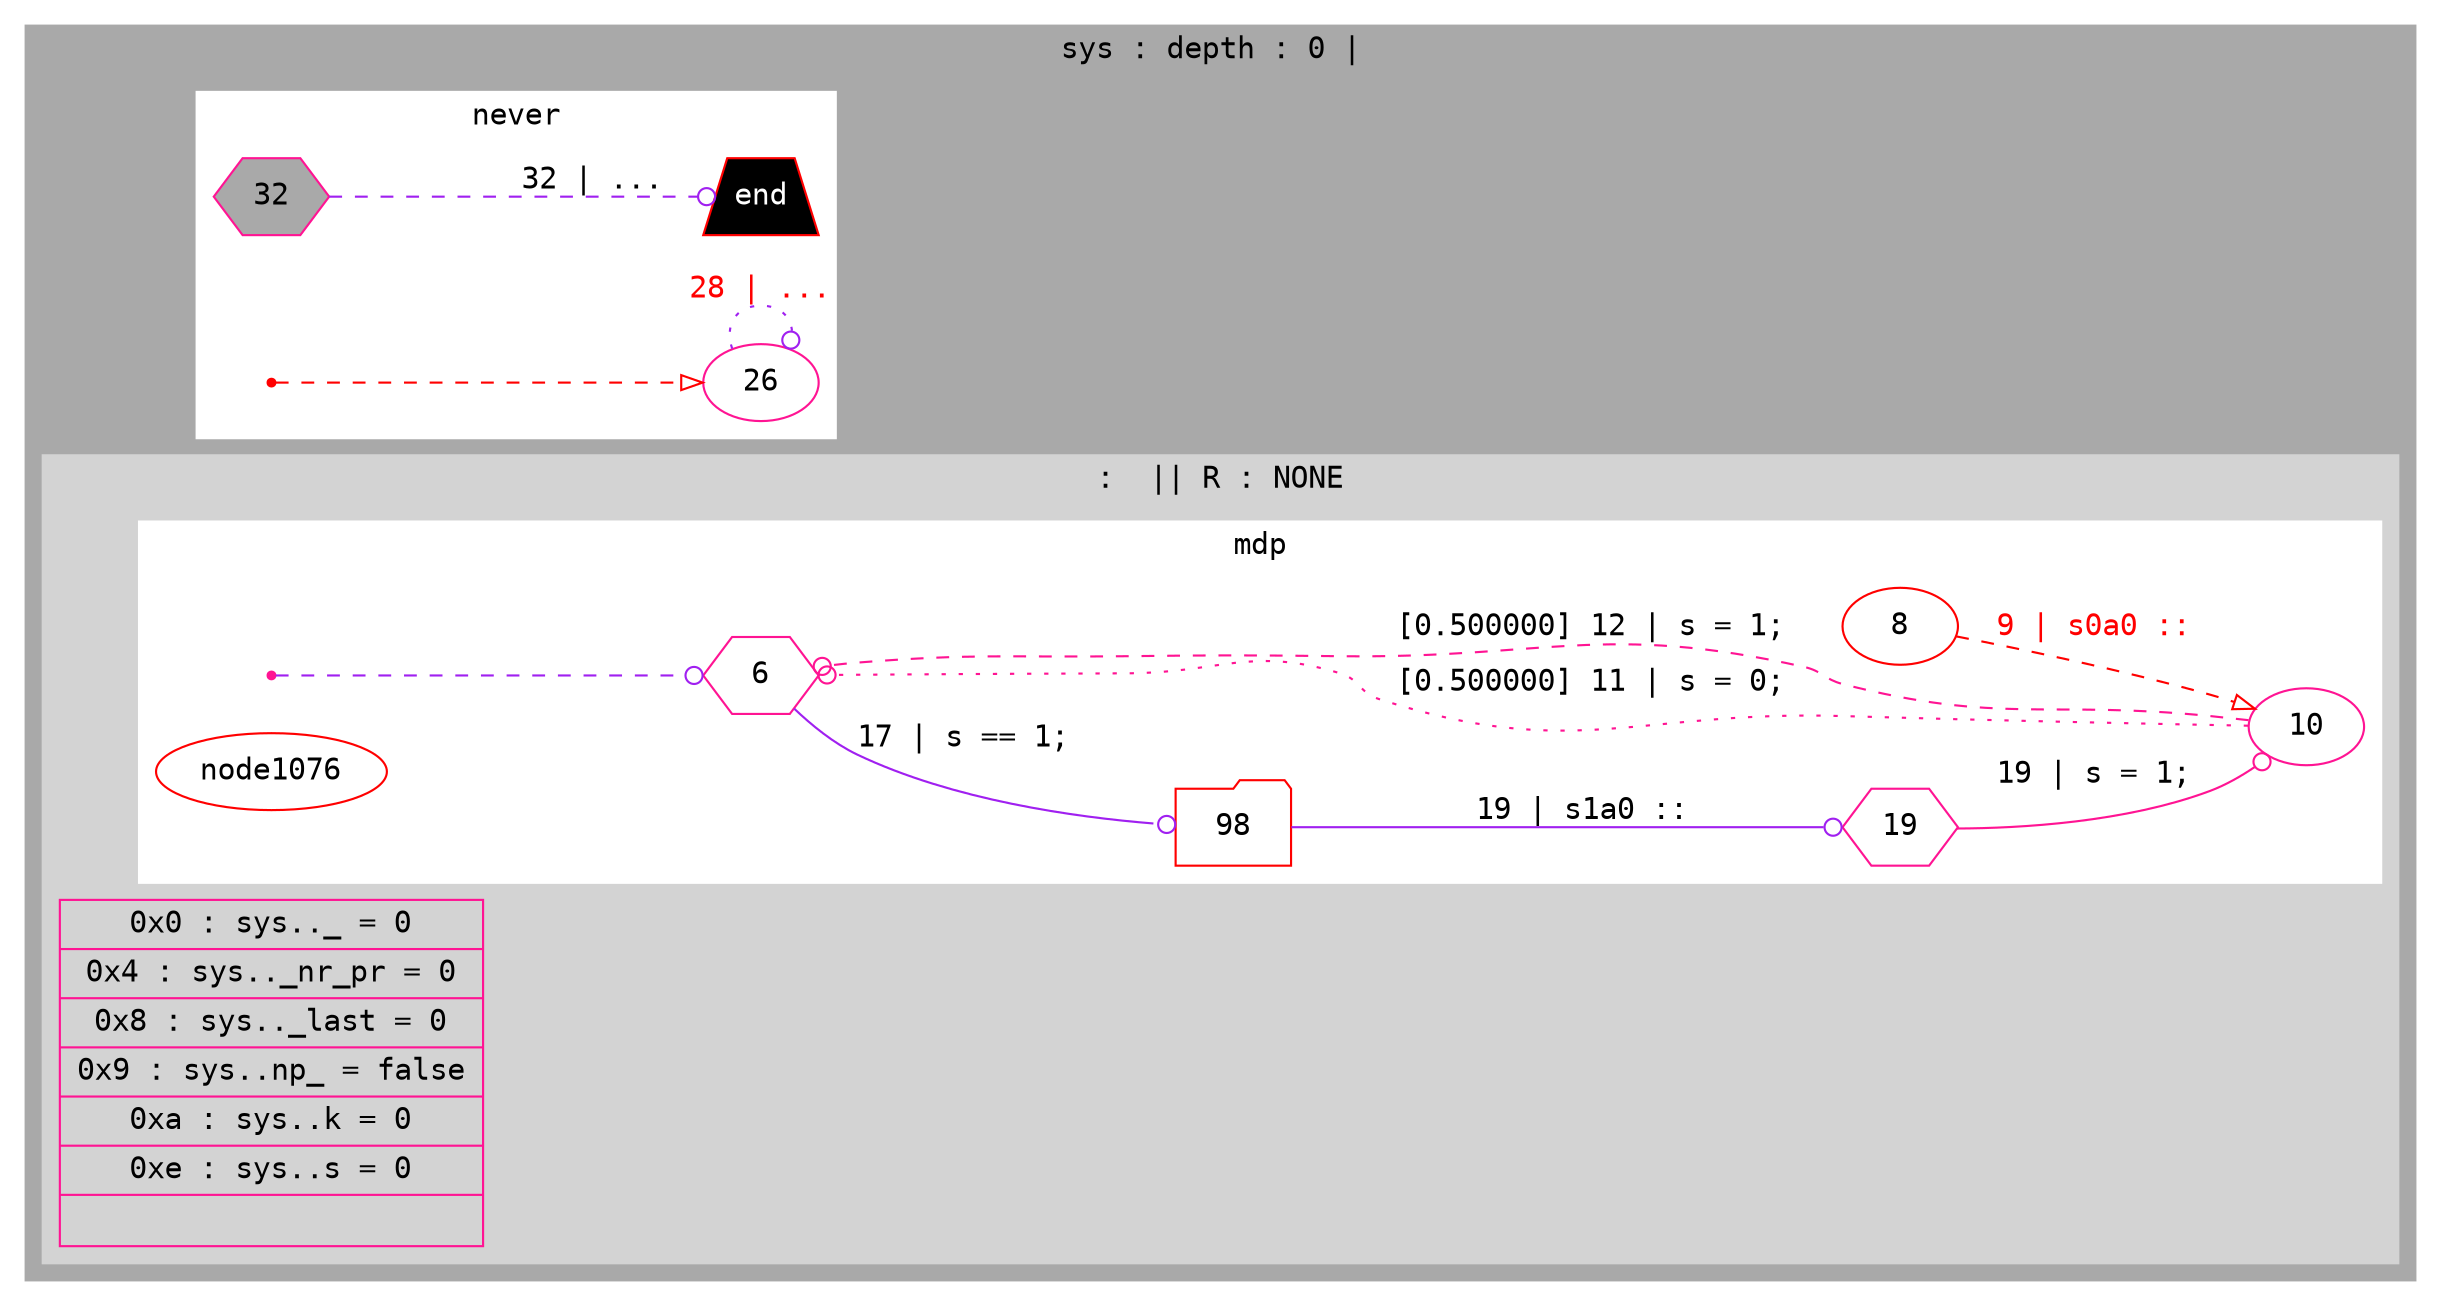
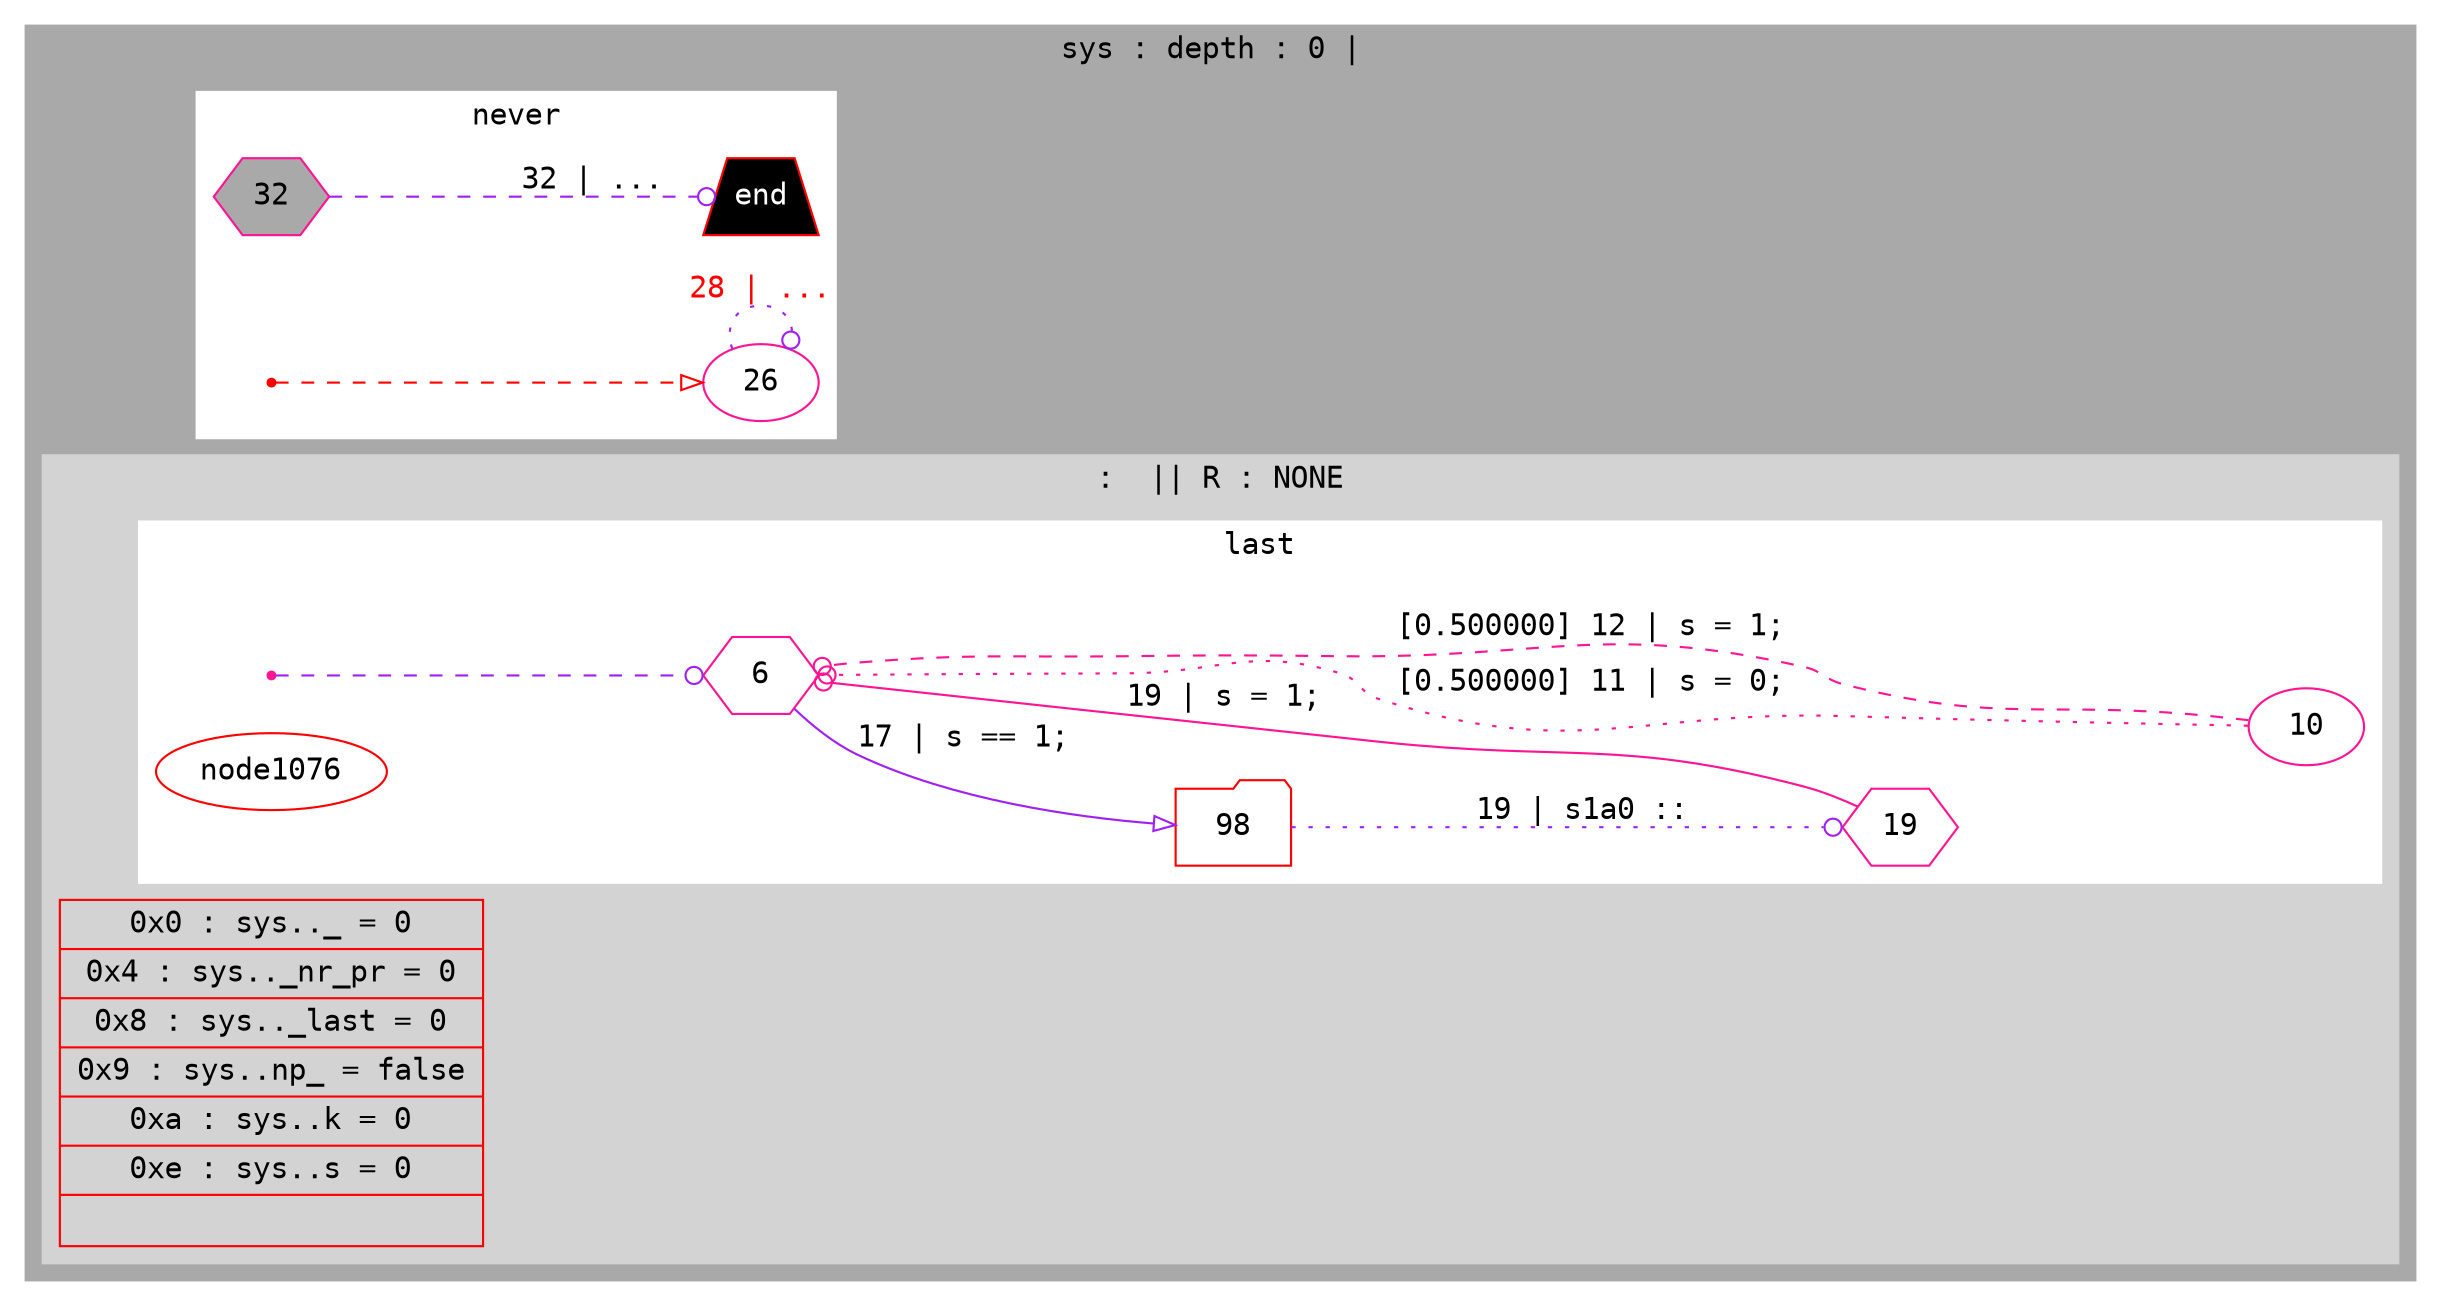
  digraph {
    fontname="DejaVu Sans Mono"
    rankdir=LR
    node [color=deeppink fixedsize=true fontname="DejaVu Sans Mono" shape=ellipse]
    edge [arrowhead=odot color=purple fontname="DejaVu Sans Mono" style=dashed]
    n1 [label=6 shape=hexagon]
    n2 [color=red label=98 shape=folder]
-   n3 [color=red label=8]
    s94073979703348 [shape=point fixedsize=""]
    node1076 [color=red fixedsize=""]
    n6 [label=19 shape=hexagon]
    n7 [label=10]
-   n8 [label="0x0   :   sys.._                  = 0\n | 0x4   :   sys.._nr_pr             = 0\n | 0x8   :   sys.._last              = 0\n | 0x9   :   sys..np_                = false\n | 0xa   :   sys..k                  = 0\n | 0xe   :   sys..s                  = 0\n | " shape=record fixedsize=""]
+   n8 [color=red label="0x0   :   sys.._                  = 0\n | 0x4   :   sys.._nr_pr             = 0\n | 0x8   :   sys.._last              = 0\n | 0x9   :   sys..np_                = false\n | 0xa   :   sys..k                  = 0\n | 0xe   :   sys..s                  = 0\n | " shape=record fixedsize=""]
    n9 [label=26]
    n10 [fillcolor=darkgrey label=32 shape=hexagon style=filled]
    s94073979743520 [color=red shape=point fixedsize=""]
    n12 [color=red fillcolor=black fontcolor=white label=end shape=trapezium style=filled]
    subgraph cluster_1 {
      color=darkgrey
      label=" sys : depth : 0 |  "
      style=filled
      subgraph cluster_2 {
        color=lightgrey
        label="  :  || R : NONE  "
        style=filled
        n8
        subgraph cluster_3 {
          color=white
-         label=mdp
+         label=last
          style=filled
          n1
          n2
-         n3
          s94073979703348
          node1076
          n6
          n7
        }
      }
      subgraph cluster_4 {
        color=white
        label=" never "
        style=filled
        n9
        n10
        s94073979743520
        n12
      }
    }
-   n1 -> n2 [label="17 | s == 1; " style=solid]
-   n2 -> n6 [label="19 | s1a0 :: " style=solid]
-   n3 -> n7 [arrowhead=onormal color=red fontcolor=red label="9 | s0a0 :: "]
+   n1 -> n2 [arrowhead=onormal label="17 | s == 1; " style=solid]
+   n2 -> n6 [label="19 | s1a0 :: " style=dotted]
    s94073979703348 -> n1
-   n6 -> n7 [color=deeppink label="19 | s = 1; " style=solid]
+   n6 -> n1 [color=deeppink label="19 | s = 1; " style=solid]
    n7 -> n1 [color=deeppink label=" [0.500000] 11 | s = 0; " style=dotted]
    n7 -> n1 [color=deeppink label=" [0.500000] 12 | s = 1; "]
    n9 -> n9 [fontcolor=red label="28 | ..." style=dotted]
    n10 -> n12 [label="32 | ..."]
    s94073979743520 -> n9 [arrowhead=onormal color=red]
  }
